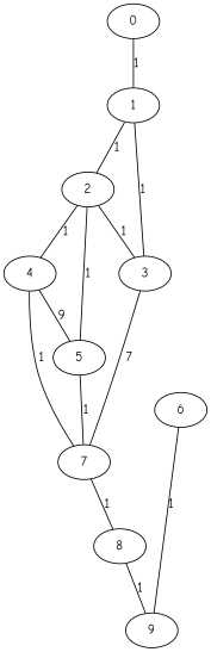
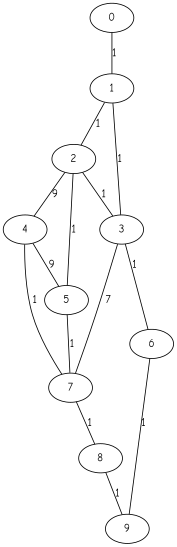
  graph {
    fontname="Comic Neue"
    node [fontname="Comic Neue"]
    edge [fontname="Comic Neue"]
    0
    1
    2
    3
    4
    5
    6
    7
    9
    8
    0 -- 1 [label=1]
    1 -- 2 [label=1]
    1 -- 3 [label=1]
    2 -- 3 [label=1]
-   2 -- 4 [label=1]
+   2 -- 4 [label=9]
    2 -- 5 [label=1]
+   3 -- 6 [label=1]
    3 -- 7 [label=7]
    4 -- 5 [label=9]
    4 -- 7 [label=1]
    5 -- 7 [label=1]
    6 -- 9 [label=1]
    7 -- 8 [label=1]
    8 -- 9 [label=1]
  }
